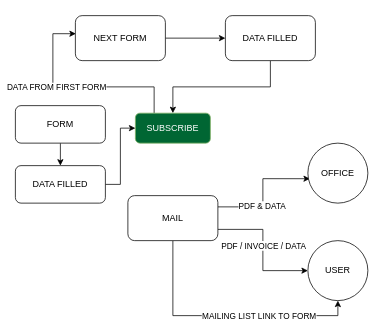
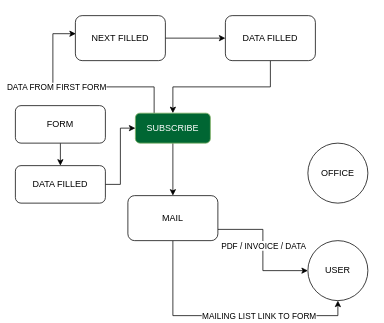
  <mxCell id="0" />
  <mxCell id="1" parent="0" />
  <mxCell id="2" style="edgeStyle=orthogonalEdgeStyle;rounded=0;orthogonalLoop=1;jettySize=auto;html=1;exitX=0.5;exitY=1;exitDx=0;exitDy=0;entryX=0.5;entryY=0;entryDx=0;entryDy=0;" edge="1" parent="1" source="3" target="18"><mxGeometry relative="1" as="geometry" /></mxCell>
  <mxCell id="3" value="FORM" style="rounded=1;whiteSpace=wrap;html=1;" vertex="1" parent="1"><mxGeometry x="20" y="140" width="120" height="50" as="geometry" /></mxCell>
- <mxCell id="4" style="edgeStyle=orthogonalEdgeStyle;rounded=0;orthogonalLoop=1;jettySize=auto;html=1;exitX=1;exitY=0.25;exitDx=0;exitDy=0;entryX=0.034;entryY=0.593;entryDx=0;entryDy=0;entryPerimeter=0;" edge="1" parent="1" source="10" target="16"><mxGeometry relative="1" as="geometry" /></mxCell>
- <mxCell id="5" value="PDF &amp;amp; DATA" style="edgeLabel;html=1;align=center;verticalAlign=middle;resizable=0;points=[];" vertex="1" connectable="0" parent="4"><mxGeometry x="-0.277" y="2" relative="1" as="geometry"><mxPoint as="offset" /></mxGeometry></mxCell>
  <mxCell id="6" style="edgeStyle=orthogonalEdgeStyle;rounded=0;orthogonalLoop=1;jettySize=auto;html=1;exitX=1;exitY=0.75;exitDx=0;exitDy=0;entryX=0;entryY=0.5;entryDx=0;entryDy=0;" edge="1" parent="1" source="10" target="15"><mxGeometry relative="1" as="geometry" /></mxCell>
  <mxCell id="7" value="PDF / INVOICE / DATA" style="edgeLabel;html=1;align=center;verticalAlign=middle;resizable=0;points=[];" vertex="1" connectable="0" parent="6"><mxGeometry x="-0.075" relative="1" as="geometry"><mxPoint as="offset" /></mxGeometry></mxCell>
  <mxCell id="8" style="edgeStyle=orthogonalEdgeStyle;rounded=0;orthogonalLoop=1;jettySize=auto;html=1;exitX=0.5;exitY=1;exitDx=0;exitDy=0;entryX=0.5;entryY=1;entryDx=0;entryDy=0;" edge="1" parent="1" source="10" target="15"><mxGeometry relative="1" as="geometry" /></mxCell>
  <mxCell id="9" value="MAILING LIST LINK TO FORM" style="edgeLabel;html=1;align=center;verticalAlign=middle;resizable=0;points=[];" vertex="1" connectable="0" parent="8"><mxGeometry x="0.051" relative="1" as="geometry"><mxPoint x="35" as="offset" /></mxGeometry></mxCell>
  <mxCell id="10" value="MAIL" style="rounded=1;whiteSpace=wrap;html=1;" vertex="1" parent="1"><mxGeometry x="170" y="260" width="120" height="60" as="geometry" /></mxCell>
+ <mxCell id="11" style="edgeStyle=orthogonalEdgeStyle;rounded=0;orthogonalLoop=1;jettySize=auto;html=1;" edge="1" parent="1" source="14" target="10"><mxGeometry relative="1" as="geometry" /></mxCell>
  <mxCell id="12" style="edgeStyle=orthogonalEdgeStyle;rounded=0;orthogonalLoop=1;jettySize=auto;html=1;exitX=0.25;exitY=0;exitDx=0;exitDy=0;entryX=0.005;entryY=0.402;entryDx=0;entryDy=0;entryPerimeter=0;" edge="1" parent="1" source="14" target="20"><mxGeometry relative="1" as="geometry"><Array as="points"><mxPoint x="205" y="115" /><mxPoint x="70" y="115" /><mxPoint x="70" y="44" /></Array></mxGeometry></mxCell>
  <mxCell id="13" value="DATA FROM FIRST FORM" style="edgeLabel;html=1;align=center;verticalAlign=middle;resizable=0;points=[];" vertex="1" connectable="0" parent="12"><mxGeometry x="0.224" relative="1" as="geometry"><mxPoint as="offset" /></mxGeometry></mxCell>
  <mxCell id="14" value="SUBSCRIBE" style="rounded=1;whiteSpace=wrap;html=1;fillColor=#006633;strokeColor=#82b366;fontColor=#ffffff;" vertex="1" parent="1"><mxGeometry x="180" y="150" width="100" height="40" as="geometry" /></mxCell>
  <mxCell id="15" value="USER" style="ellipse;whiteSpace=wrap;html=1;aspect=fixed;" vertex="1" parent="1"><mxGeometry x="410" y="320" width="80" height="80" as="geometry" /></mxCell>
  <mxCell id="16" value="OFFICE" style="ellipse;whiteSpace=wrap;html=1;aspect=fixed;" vertex="1" parent="1"><mxGeometry x="410" y="190" width="80" height="80" as="geometry" /></mxCell>
  <mxCell id="17" style="edgeStyle=orthogonalEdgeStyle;rounded=0;orthogonalLoop=1;jettySize=auto;html=1;exitX=1;exitY=0.5;exitDx=0;exitDy=0;entryX=0;entryY=0.5;entryDx=0;entryDy=0;" edge="1" parent="1" source="18" target="14"><mxGeometry relative="1" as="geometry" /></mxCell>
  <mxCell id="18" value="DATA FILLED" style="rounded=1;whiteSpace=wrap;html=1;" vertex="1" parent="1"><mxGeometry x="20" y="220" width="120" height="50" as="geometry" /></mxCell>
  <mxCell id="19" style="edgeStyle=orthogonalEdgeStyle;rounded=0;orthogonalLoop=1;jettySize=auto;html=1;exitX=1;exitY=0.5;exitDx=0;exitDy=0;entryX=0;entryY=0.5;entryDx=0;entryDy=0;" edge="1" parent="1" source="20" target="22"><mxGeometry relative="1" as="geometry" /></mxCell>
- <mxCell id="20" value="NEXT FORM" style="rounded=1;whiteSpace=wrap;html=1;" vertex="1" parent="1"><mxGeometry x="100" y="20" width="120" height="60" as="geometry" /></mxCell>
+ <mxCell id="20" value="NEXT FILLED" style="rounded=1;whiteSpace=wrap;html=1;" vertex="1" parent="1"><mxGeometry x="100" y="20" width="120" height="60" as="geometry" /></mxCell>
  <mxCell id="21" style="edgeStyle=orthogonalEdgeStyle;rounded=0;orthogonalLoop=1;jettySize=auto;html=1;exitX=0.5;exitY=1;exitDx=0;exitDy=0;entryX=0.5;entryY=0;entryDx=0;entryDy=0;" edge="1" parent="1" source="22" target="14"><mxGeometry relative="1" as="geometry" /></mxCell>
  <mxCell id="22" value="DATA FILLED" style="rounded=1;whiteSpace=wrap;html=1;" vertex="1" parent="1"><mxGeometry x="300" y="20" width="120" height="60" as="geometry" /></mxCell>
  <mxCell id="23" style="edgeStyle=orthogonalEdgeStyle;rounded=0;orthogonalLoop=1;jettySize=auto;html=1;exitX=0.5;exitY=1;exitDx=0;exitDy=0;" edge="1" parent="1" source="10" target="10"><mxGeometry relative="1" as="geometry" /></mxCell>
